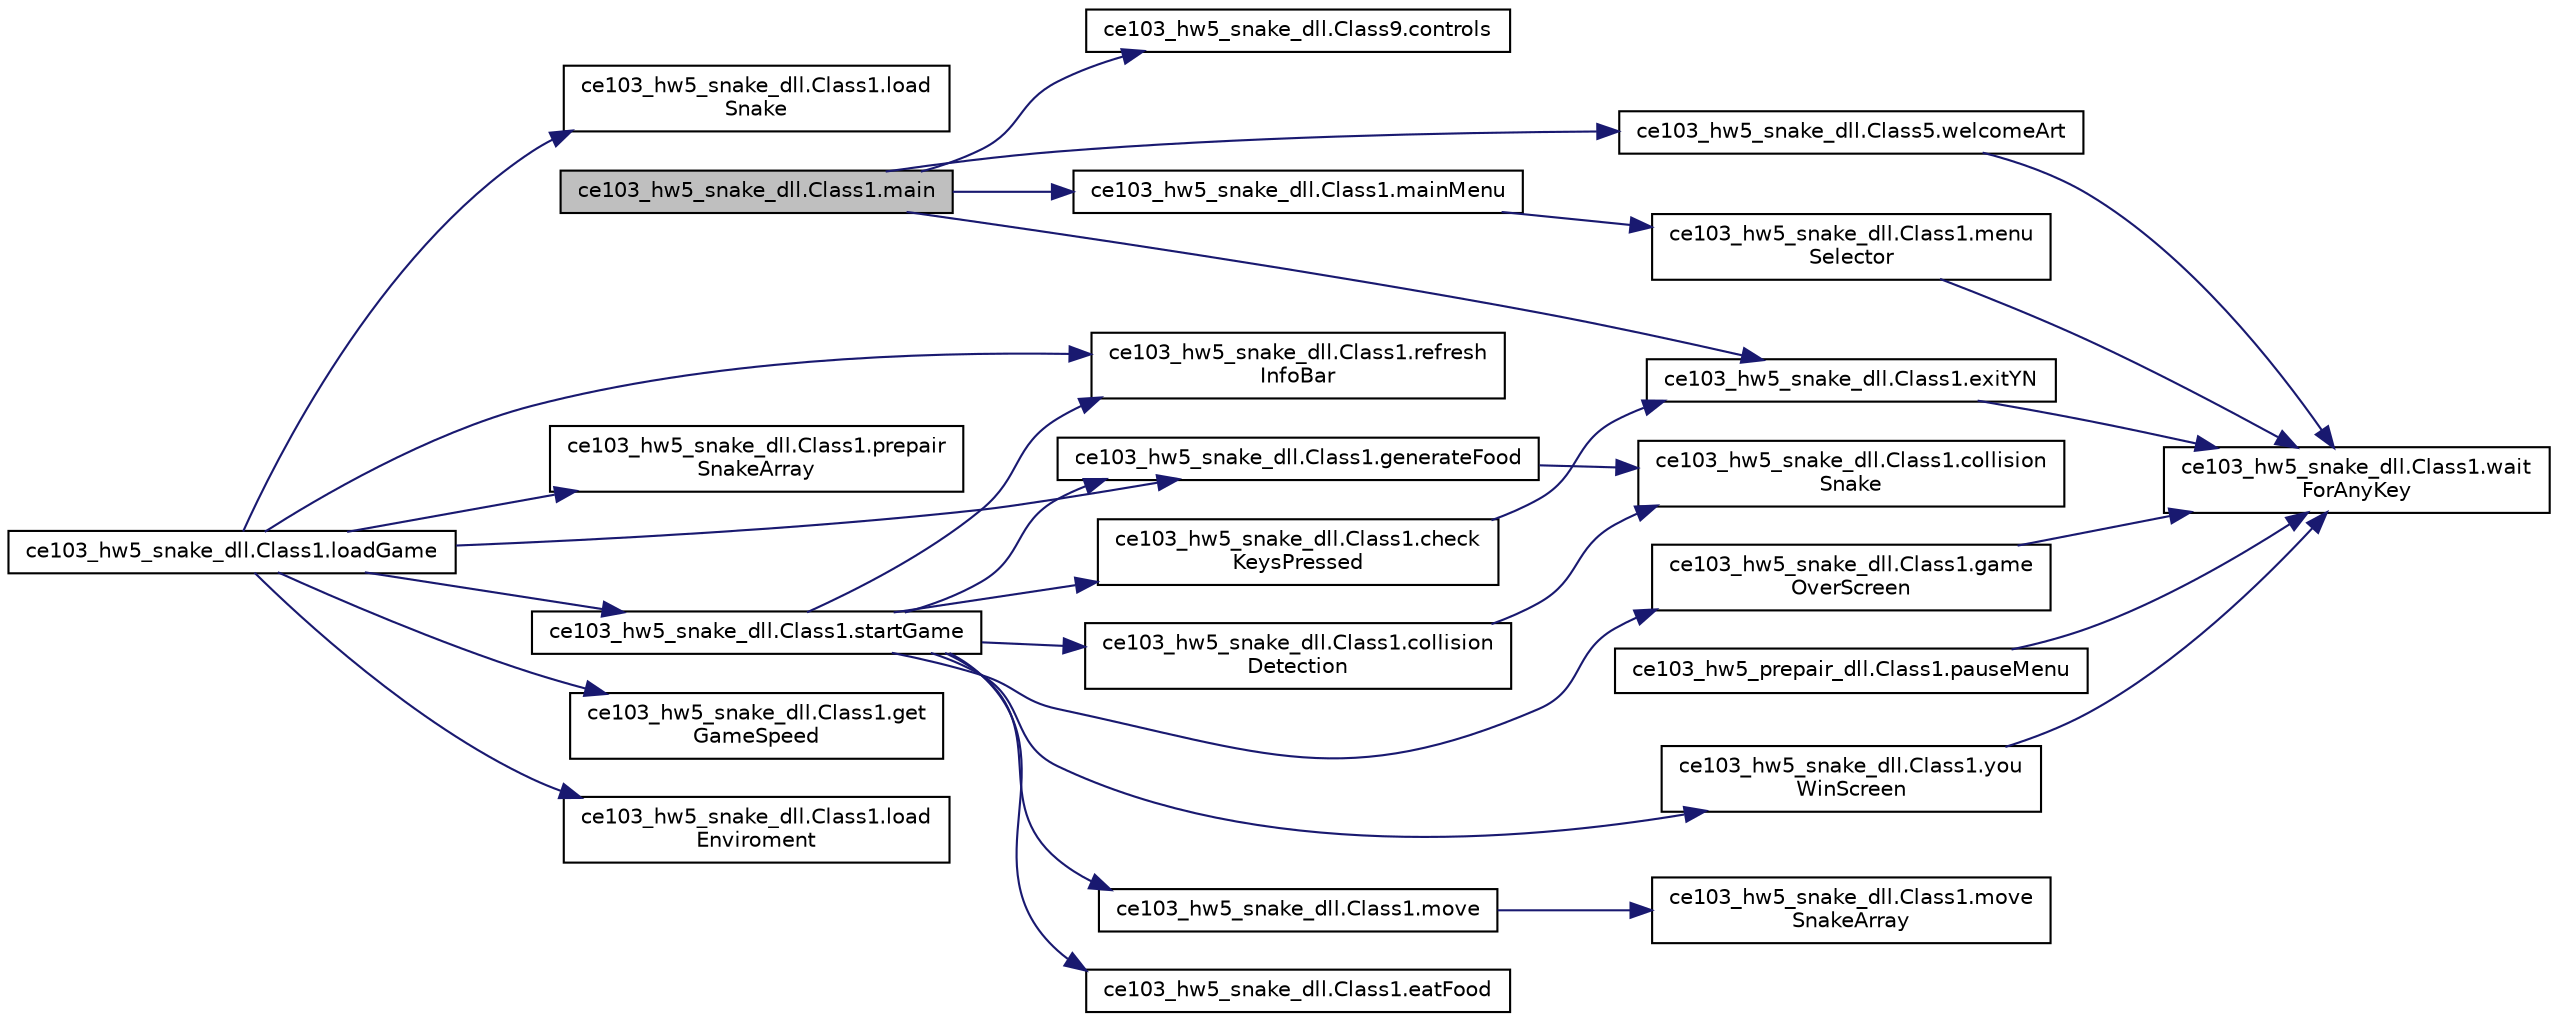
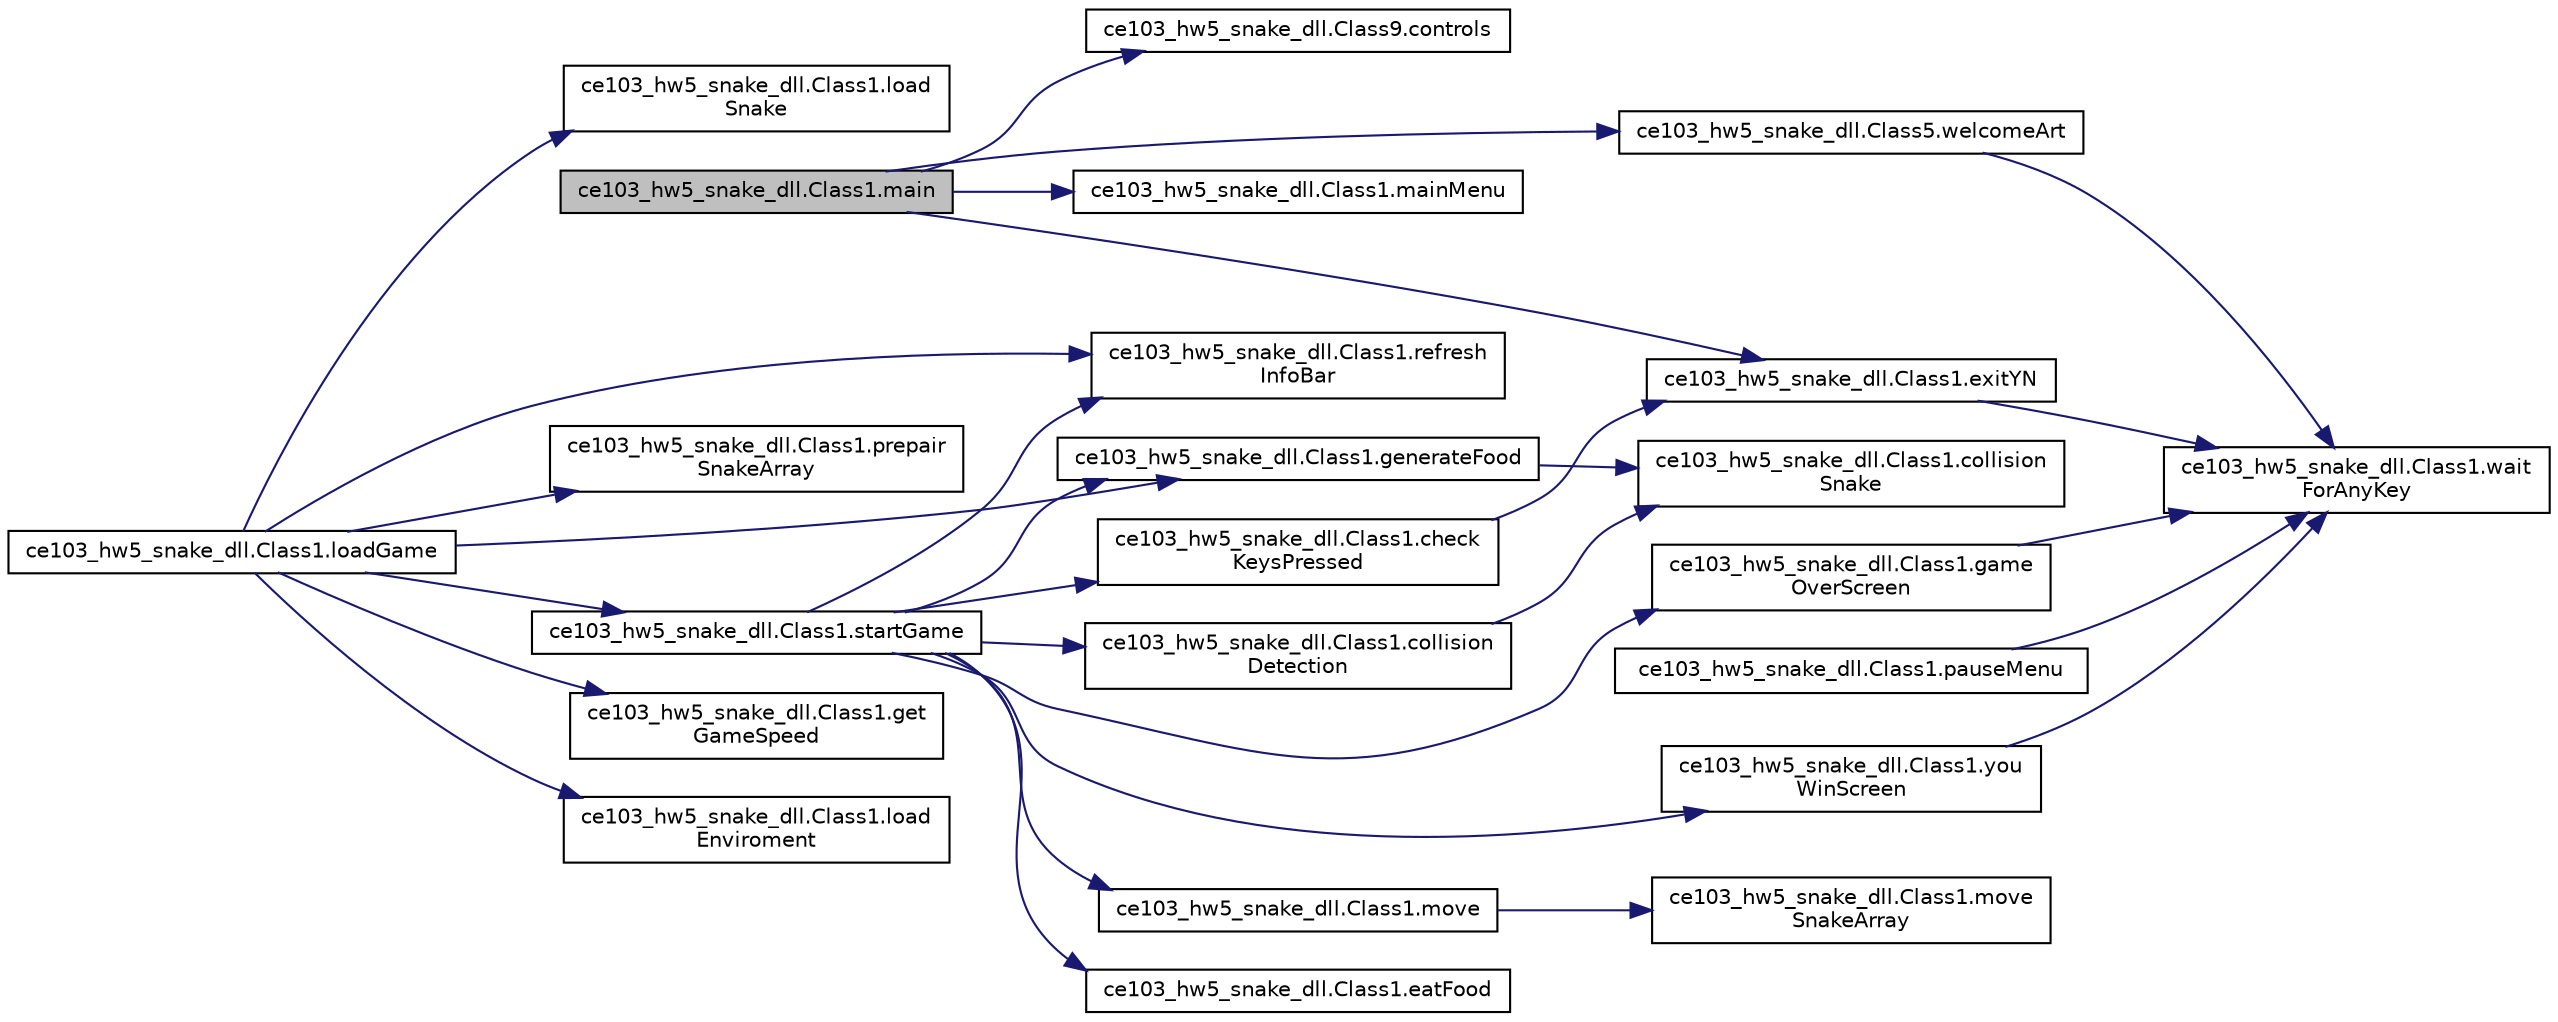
  digraph {
    rankdir=LR
    node [color=black fillcolor=white fontname=Helvetica fontsize=10 shape=record style=filled]
    edge [color=midnightblue fontname=Helvetica fontsize=10 labelfontname=Helvetica labelfontsize=10 style=solid]
    n1 [fillcolor=grey75 fontcolor=black height=0.2 label="ce103_hw5_snake_dll.Class1.main" width=0.4]
    n2 [height=0.2 label="ce103_hw5_snake_dll.Class9.controls" width=0.4]
    n3 [height=0.2 label="ce103_hw5_snake_dll.Class1.exitYN" width=0.4]
    n4 [height=0.2 label="ce103_hw5_snake_dll.Class1.mainMenu" width=0.4]
    n5 [height=0.2 label="ce103_hw5_snake_dll.Class5.welcomeArt" width=0.4]
    n6 [height=0.2 label="ce103_hw5_snake_dll.Class1.wait\lForAnyKey" width=0.4]
    n7 [height=0.2 label="ce103_hw5_snake_dll.Class1.loadGame" width=0.4]
    n8 [height=0.2 label="ce103_hw5_snake_dll.Class1.generateFood" width=0.4]
    n9 [height=0.2 label="ce103_hw5_snake_dll.Class1.get\lGameSpeed" width=0.4]
    n10 [height=0.2 label="ce103_hw5_snake_dll.Class1.load\lEnviroment" width=0.4]
    n11 [height=0.2 label="ce103_hw5_snake_dll.Class1.load\lSnake" width=0.4]
    n12 [height=0.2 label="ce103_hw5_snake_dll.Class1.prepair\lSnakeArray" width=0.4]
    n13 [height=0.2 label="ce103_hw5_snake_dll.Class1.refresh\lInfoBar" width=0.4]
    n14 [height=0.2 label="ce103_hw5_snake_dll.Class1.startGame" width=0.4]
-   n15 [height=0.2 label="ce103_hw5_snake_dll.Class1.menu\lSelector" width=0.4]
    n16 [height=0.2 label="ce103_hw5_snake_dll.Class1.collision\lSnake" width=0.4]
    n17 [height=0.2 label="ce103_hw5_snake_dll.Class1.check\lKeysPressed" width=0.4]
    n18 [height=0.2 label="ce103_hw5_snake_dll.Class1.collision\lDetection" width=0.4]
    n19 [height=0.2 label="ce103_hw5_snake_dll.Class1.eatFood" width=0.4]
    n20 [height=0.2 label="ce103_hw5_snake_dll.Class1.game\lOverScreen" width=0.4]
    n21 [height=0.2 label="ce103_hw5_snake_dll.Class1.move" width=0.4]
    n22 [height=0.2 label="ce103_hw5_snake_dll.Class1.you\lWinScreen" width=0.4]
    n23 [height=0.2 label="ce103_hw5_snake_dll.Class1.move\lSnakeArray" width=0.4]
-   n24 [height=0.2 label="ce103_hw5_prepair_dll.Class1.pauseMenu" width=0.4]
+   n24 [height=0.2 label="ce103_hw5_snake_dll.Class1.pauseMenu" width=0.4]
    n1 -> n2
    n1 -> n3
    n1 -> n4
    n1 -> n5
    n3 -> n6
-   n4 -> n15
    n5 -> n6
    n7 -> n8
    n7 -> n9
    n7 -> n10
    n7 -> n11
    n7 -> n12
    n7 -> n13
    n7 -> n14
    n8 -> n16
    n14 -> n8
    n14 -> n13
    n14 -> n17
    n14 -> n18
    n14 -> n19
    n14 -> n20
    n14 -> n21
    n14 -> n22
-   n15 -> n6
    n17 -> n3
    n18 -> n16
    n20 -> n6
    n21 -> n23
    n22 -> n6
    n24 -> n6
  }
